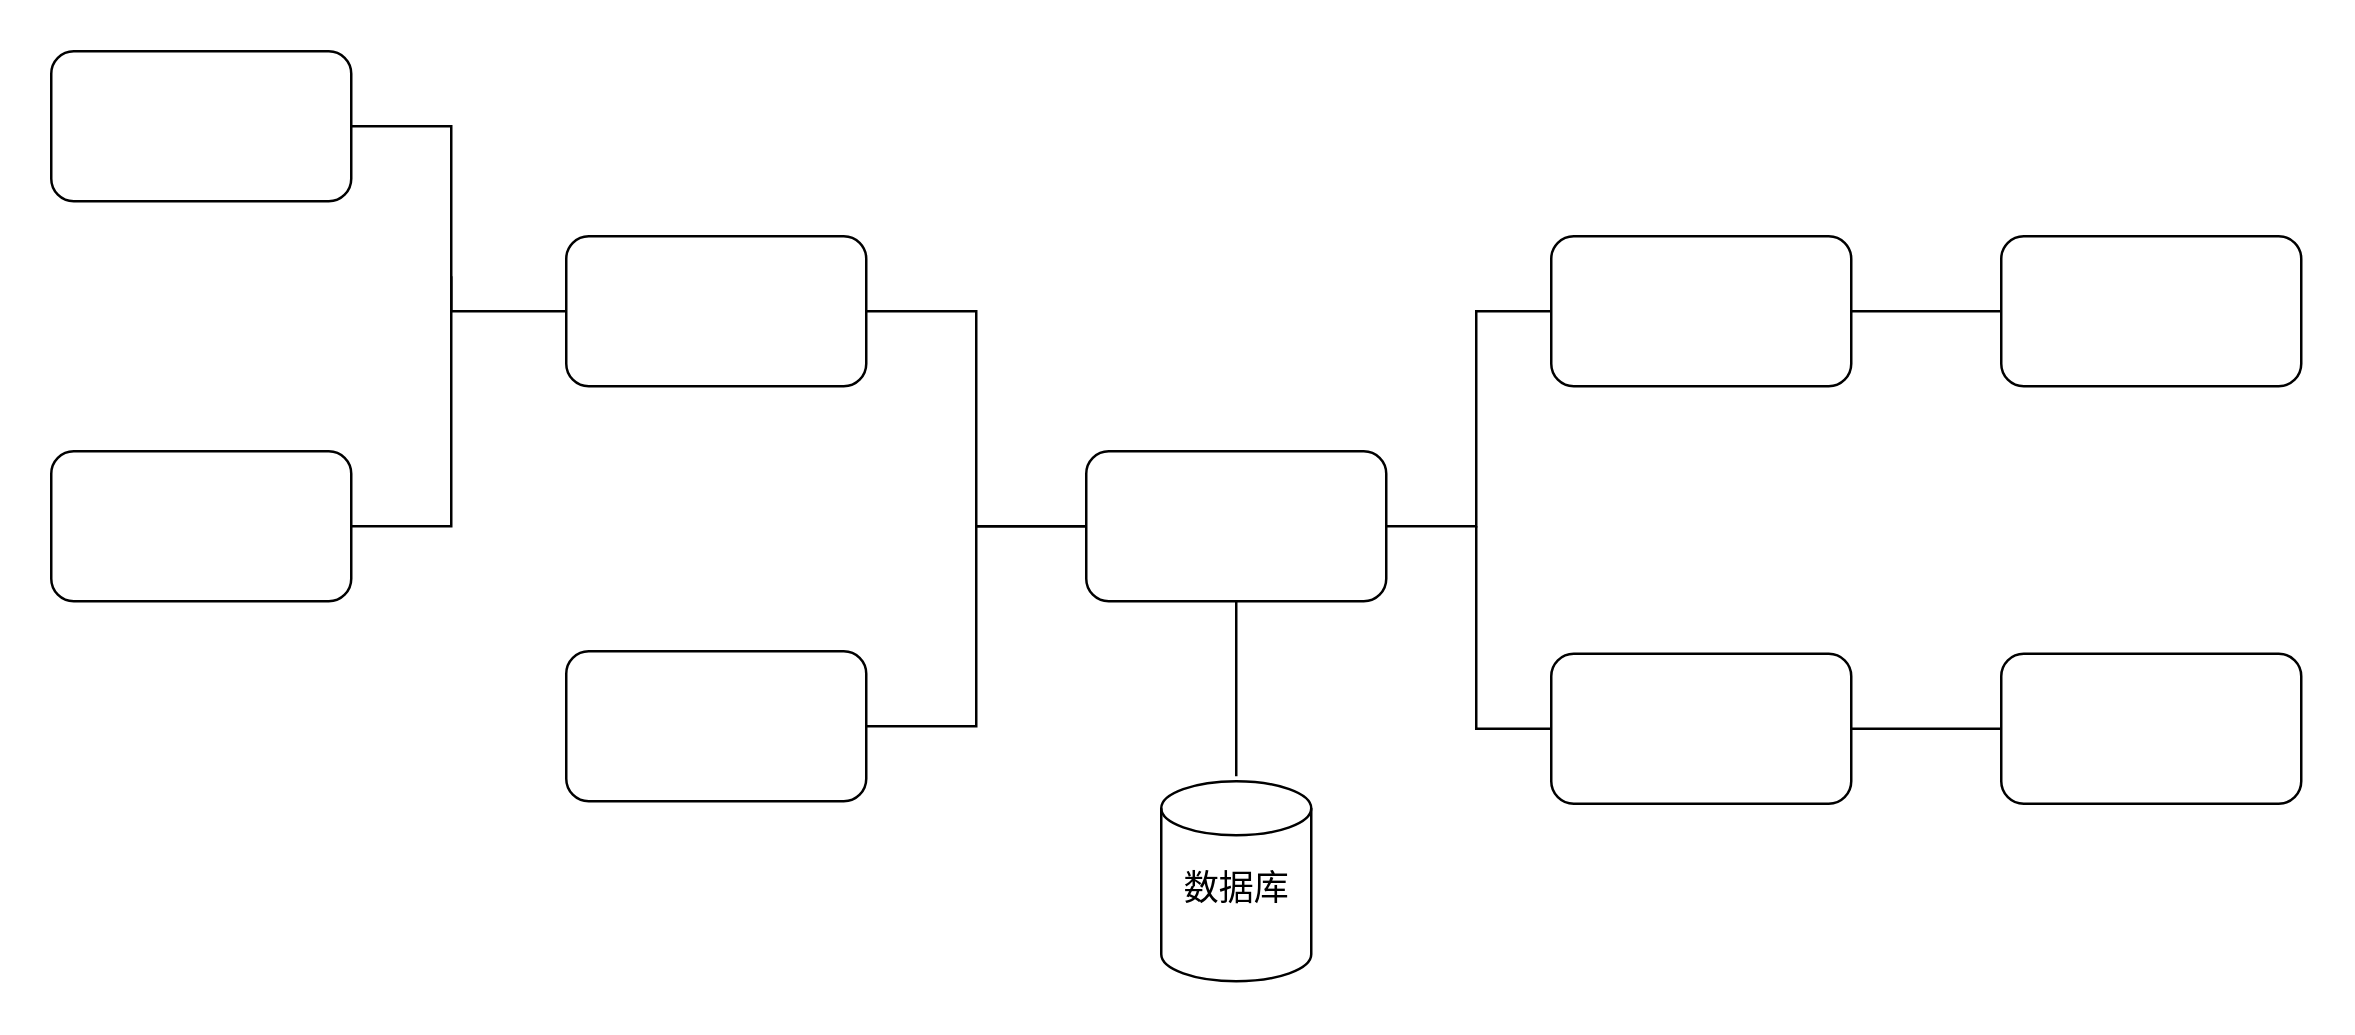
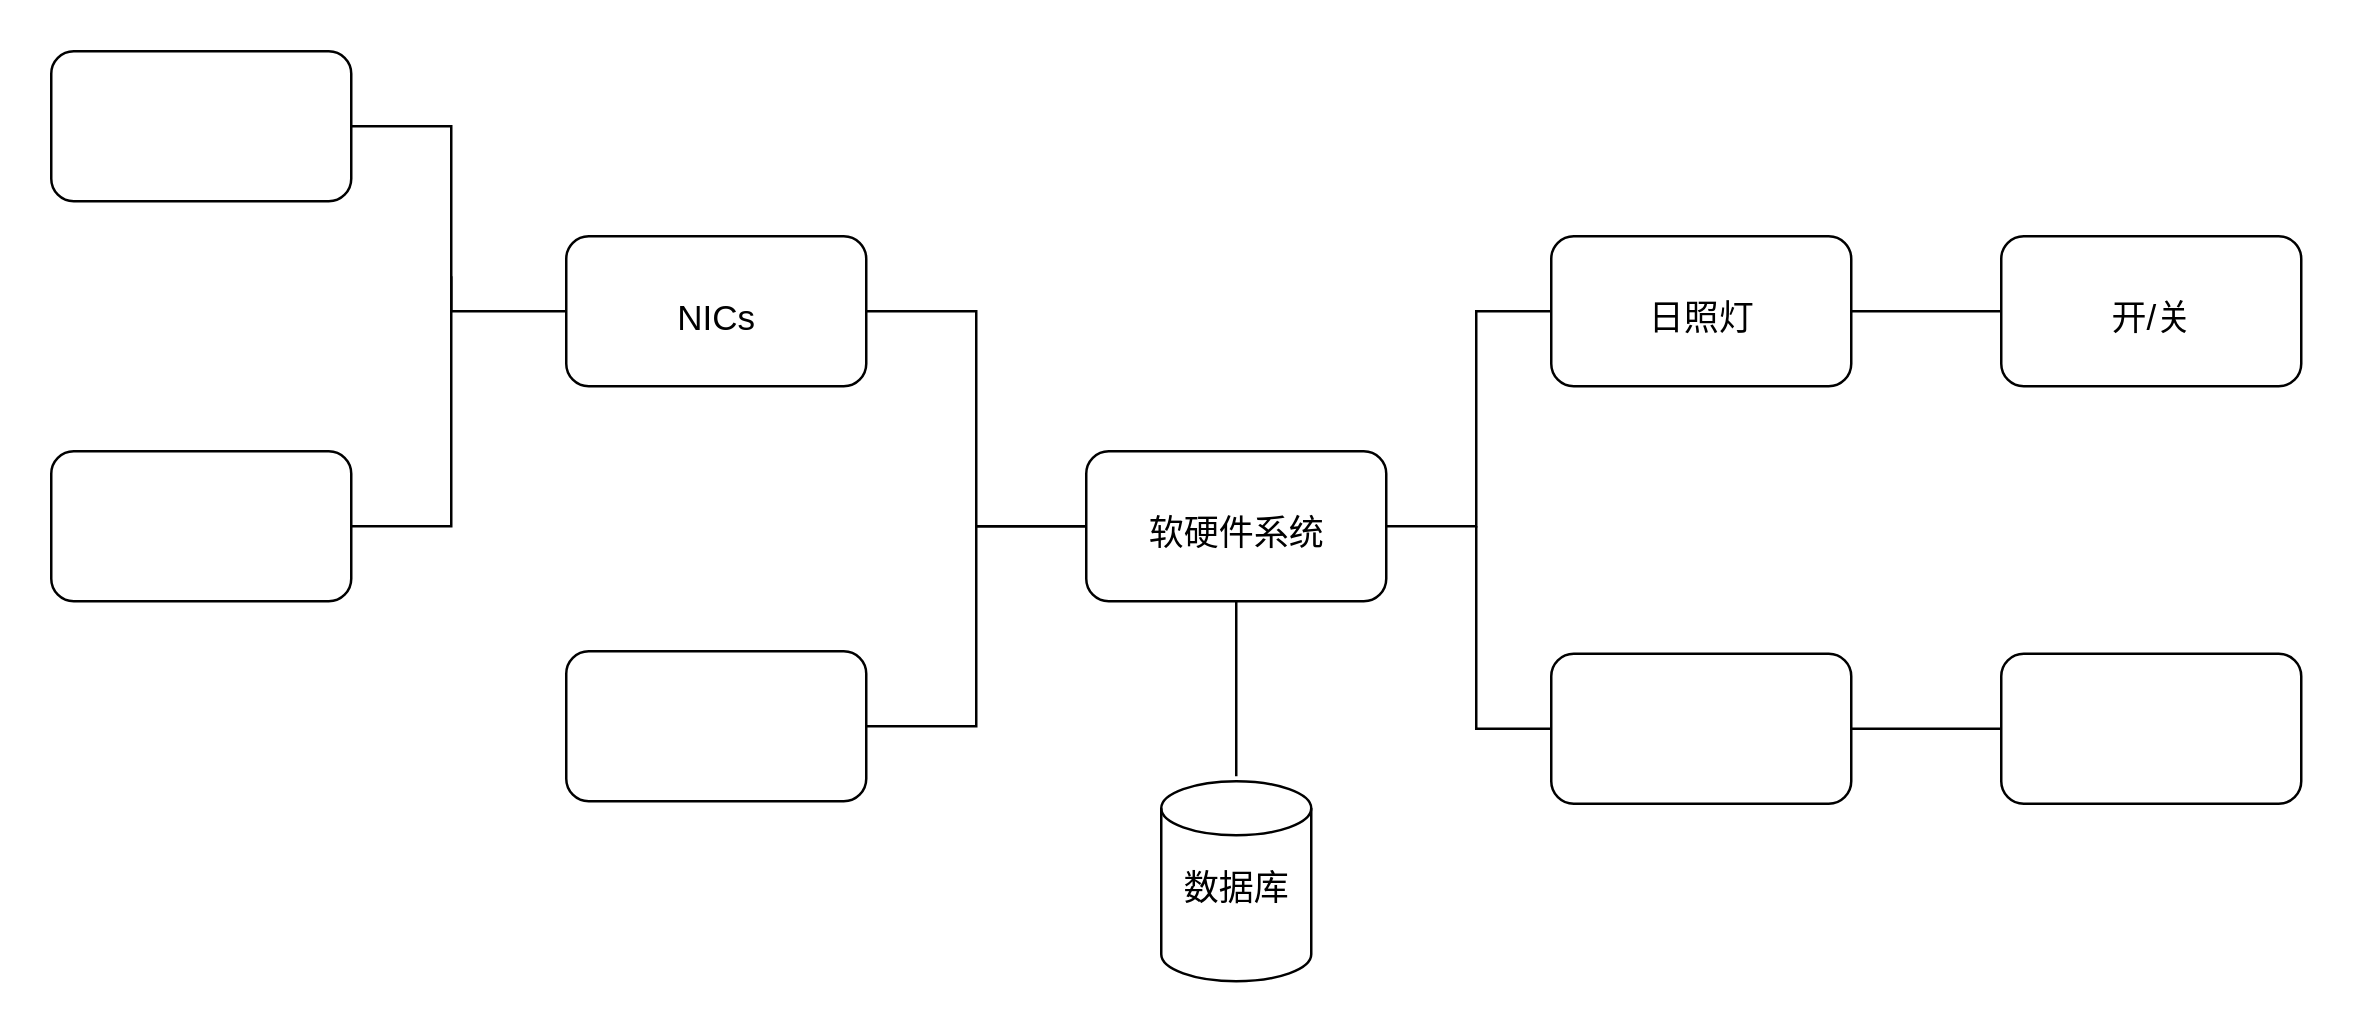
  <mxCell id="0" />
  <mxCell id="1" parent="0" />
  <mxCell id="2" value="" style="shape=cylinder3;whiteSpace=wrap;html=1;boundedLbl=1;backgroundOutline=1;size=10.8;fontStyle=0" vertex="1" parent="1"><mxGeometry x="464" y="312" width="60" height="80" as="geometry" /></mxCell>
  <mxCell id="3" value="&lt;font style=&quot;font-size: 14px;&quot;&gt;数据库&lt;/font&gt;" style="text;strokeColor=none;fillColor=none;html=1;fontSize=24;fontStyle=0;verticalAlign=middle;align=center;" vertex="1" parent="1"><mxGeometry x="444" y="332" width="100" height="40" as="geometry" /></mxCell>
  <mxCell id="4" value="" style="rounded=1;whiteSpace=wrap;html=1;" vertex="1" parent="1"><mxGeometry x="434" y="180" width="120" height="60" as="geometry" /></mxCell>
+ <mxCell id="5" value="&lt;span style=&quot;font-size: 14px;&quot;&gt;软硬件系统&lt;/span&gt;" style="text;strokeColor=none;fillColor=none;html=1;fontSize=24;fontStyle=0;verticalAlign=middle;align=center;" vertex="1" parent="1"><mxGeometry x="444" y="190" width="100" height="40" as="geometry" /></mxCell>
  <mxCell id="6" value="" style="endArrow=none;html=1;rounded=0;entryX=0.5;entryY=1;entryDx=0;entryDy=0;" edge="1" parent="1" target="4"><mxGeometry width="50" height="50" relative="1" as="geometry"><mxPoint x="494" y="310" as="sourcePoint" /><mxPoint x="504" y="240" as="targetPoint" /></mxGeometry></mxCell>
  <mxCell id="7" value="" style="rounded=1;whiteSpace=wrap;html=1;" vertex="1" parent="1"><mxGeometry x="226" y="94" width="120" height="60" as="geometry" /></mxCell>
+ <mxCell id="8" value="&lt;span style=&quot;font-size: 14px;&quot;&gt;NICs&lt;br&gt;&lt;/span&gt;" style="text;strokeColor=none;fillColor=none;html=1;fontSize=24;fontStyle=0;verticalAlign=middle;align=center;" vertex="1" parent="1"><mxGeometry x="236" y="104" width="100" height="40" as="geometry" /></mxCell>
  <mxCell id="9" value="" style="endArrow=none;html=1;rounded=0;entryX=0;entryY=0.5;entryDx=0;entryDy=0;exitX=1;exitY=0.5;exitDx=0;exitDy=0;" edge="1" parent="1" source="7" target="4"><mxGeometry width="50" height="50" relative="1" as="geometry"><mxPoint x="463" y="290" as="sourcePoint" /><mxPoint x="513" y="240" as="targetPoint" /><Array as="points"><mxPoint x="390" y="124" /><mxPoint x="390" y="210" /></Array></mxGeometry></mxCell>
  <mxCell id="10" value="" style="rounded=1;whiteSpace=wrap;html=1;" vertex="1" parent="1"><mxGeometry x="20" y="20" width="120" height="60" as="geometry" /></mxCell>
  <mxCell id="11" value="" style="endArrow=none;html=1;rounded=0;entryX=0;entryY=0.5;entryDx=0;entryDy=0;exitX=1;exitY=0.5;exitDx=0;exitDy=0;" edge="1" parent="1" source="10" target="7"><mxGeometry width="50" height="50" relative="1" as="geometry"><mxPoint x="370" y="290" as="sourcePoint" /><mxPoint x="420" y="240" as="targetPoint" /><Array as="points"><mxPoint x="180" y="50" /><mxPoint x="180" y="124" /></Array></mxGeometry></mxCell>
  <mxCell id="12" value="" style="rounded=1;whiteSpace=wrap;html=1;" vertex="1" parent="1"><mxGeometry x="20" y="180" width="120" height="60" as="geometry" /></mxCell>
  <mxCell id="13" value="" style="endArrow=none;html=1;rounded=0;exitX=1;exitY=0.5;exitDx=0;exitDy=0;" edge="1" parent="1" source="12"><mxGeometry width="50" height="50" relative="1" as="geometry"><mxPoint x="370" y="290" as="sourcePoint" /><mxPoint x="180" y="110" as="targetPoint" /><Array as="points"><mxPoint x="180" y="210" /></Array></mxGeometry></mxCell>
  <mxCell id="14" value="" style="rounded=1;whiteSpace=wrap;html=1;" vertex="1" parent="1"><mxGeometry x="226" y="260" width="120" height="60" as="geometry" /></mxCell>
  <mxCell id="15" value="" style="endArrow=none;html=1;rounded=0;exitX=1;exitY=0.5;exitDx=0;exitDy=0;entryX=0;entryY=0.5;entryDx=0;entryDy=0;" edge="1" parent="1" source="14" target="4"><mxGeometry width="50" height="50" relative="1" as="geometry"><mxPoint x="370" y="290" as="sourcePoint" /><mxPoint x="380" y="210" as="targetPoint" /><Array as="points"><mxPoint x="390" y="290" /><mxPoint x="390" y="210" /></Array></mxGeometry></mxCell>
  <mxCell id="16" value="" style="rounded=1;whiteSpace=wrap;html=1;" vertex="1" parent="1"><mxGeometry x="620" y="94" width="120" height="60" as="geometry" /></mxCell>
+ <mxCell id="17" value="&lt;span style=&quot;font-size: 14px;&quot;&gt;日照灯&lt;br&gt;&lt;/span&gt;" style="text;strokeColor=none;fillColor=none;html=1;fontSize=24;fontStyle=0;verticalAlign=middle;align=center;" vertex="1" parent="1"><mxGeometry x="630" y="104" width="100" height="40" as="geometry" /></mxCell>
  <mxCell id="18" value="" style="endArrow=none;html=1;rounded=0;entryX=0;entryY=0.5;entryDx=0;entryDy=0;exitX=1;exitY=0.5;exitDx=0;exitDy=0;" edge="1" parent="1" source="4" target="16"><mxGeometry width="50" height="50" relative="1" as="geometry"><mxPoint x="580" y="260" as="sourcePoint" /><mxPoint x="630" y="210" as="targetPoint" /><Array as="points"><mxPoint x="590" y="210" /><mxPoint x="590" y="124" /></Array></mxGeometry></mxCell>
  <mxCell id="19" value="" style="rounded=1;whiteSpace=wrap;html=1;" vertex="1" parent="1"><mxGeometry x="800" y="94" width="120" height="60" as="geometry" /></mxCell>
+ <mxCell id="20" value="&lt;span style=&quot;font-size: 14px;&quot;&gt;开/关&lt;br&gt;&lt;/span&gt;" style="text;strokeColor=none;fillColor=none;html=1;fontSize=24;fontStyle=0;verticalAlign=middle;align=center;" vertex="1" parent="1"><mxGeometry x="810" y="104" width="100" height="40" as="geometry" /></mxCell>
  <mxCell id="21" value="" style="endArrow=none;html=1;rounded=0;entryX=0;entryY=0.5;entryDx=0;entryDy=0;" edge="1" parent="1" source="16" target="19"><mxGeometry width="50" height="50" relative="1" as="geometry"><mxPoint x="580" y="270" as="sourcePoint" /><mxPoint x="630" y="220" as="targetPoint" /></mxGeometry></mxCell>
  <mxCell id="22" value="" style="rounded=1;whiteSpace=wrap;html=1;" vertex="1" parent="1"><mxGeometry x="620" y="261" width="120" height="60" as="geometry" /></mxCell>
  <mxCell id="23" value="" style="rounded=1;whiteSpace=wrap;html=1;" vertex="1" parent="1"><mxGeometry x="800" y="261" width="120" height="60" as="geometry" /></mxCell>
  <mxCell id="24" value="" style="endArrow=none;html=1;rounded=0;entryX=0;entryY=0.5;entryDx=0;entryDy=0;" edge="1" parent="1" source="22" target="23"><mxGeometry width="50" height="50" relative="1" as="geometry"><mxPoint x="580" y="437" as="sourcePoint" /><mxPoint x="630" y="387" as="targetPoint" /></mxGeometry></mxCell>
  <mxCell id="25" value="" style="endArrow=none;html=1;rounded=0;entryX=0;entryY=0.5;entryDx=0;entryDy=0;" edge="1" parent="1" target="22"><mxGeometry width="50" height="50" relative="1" as="geometry"><mxPoint x="590" y="210" as="sourcePoint" /><mxPoint x="650" y="200" as="targetPoint" /><Array as="points"><mxPoint x="590" y="291" /></Array></mxGeometry></mxCell>
